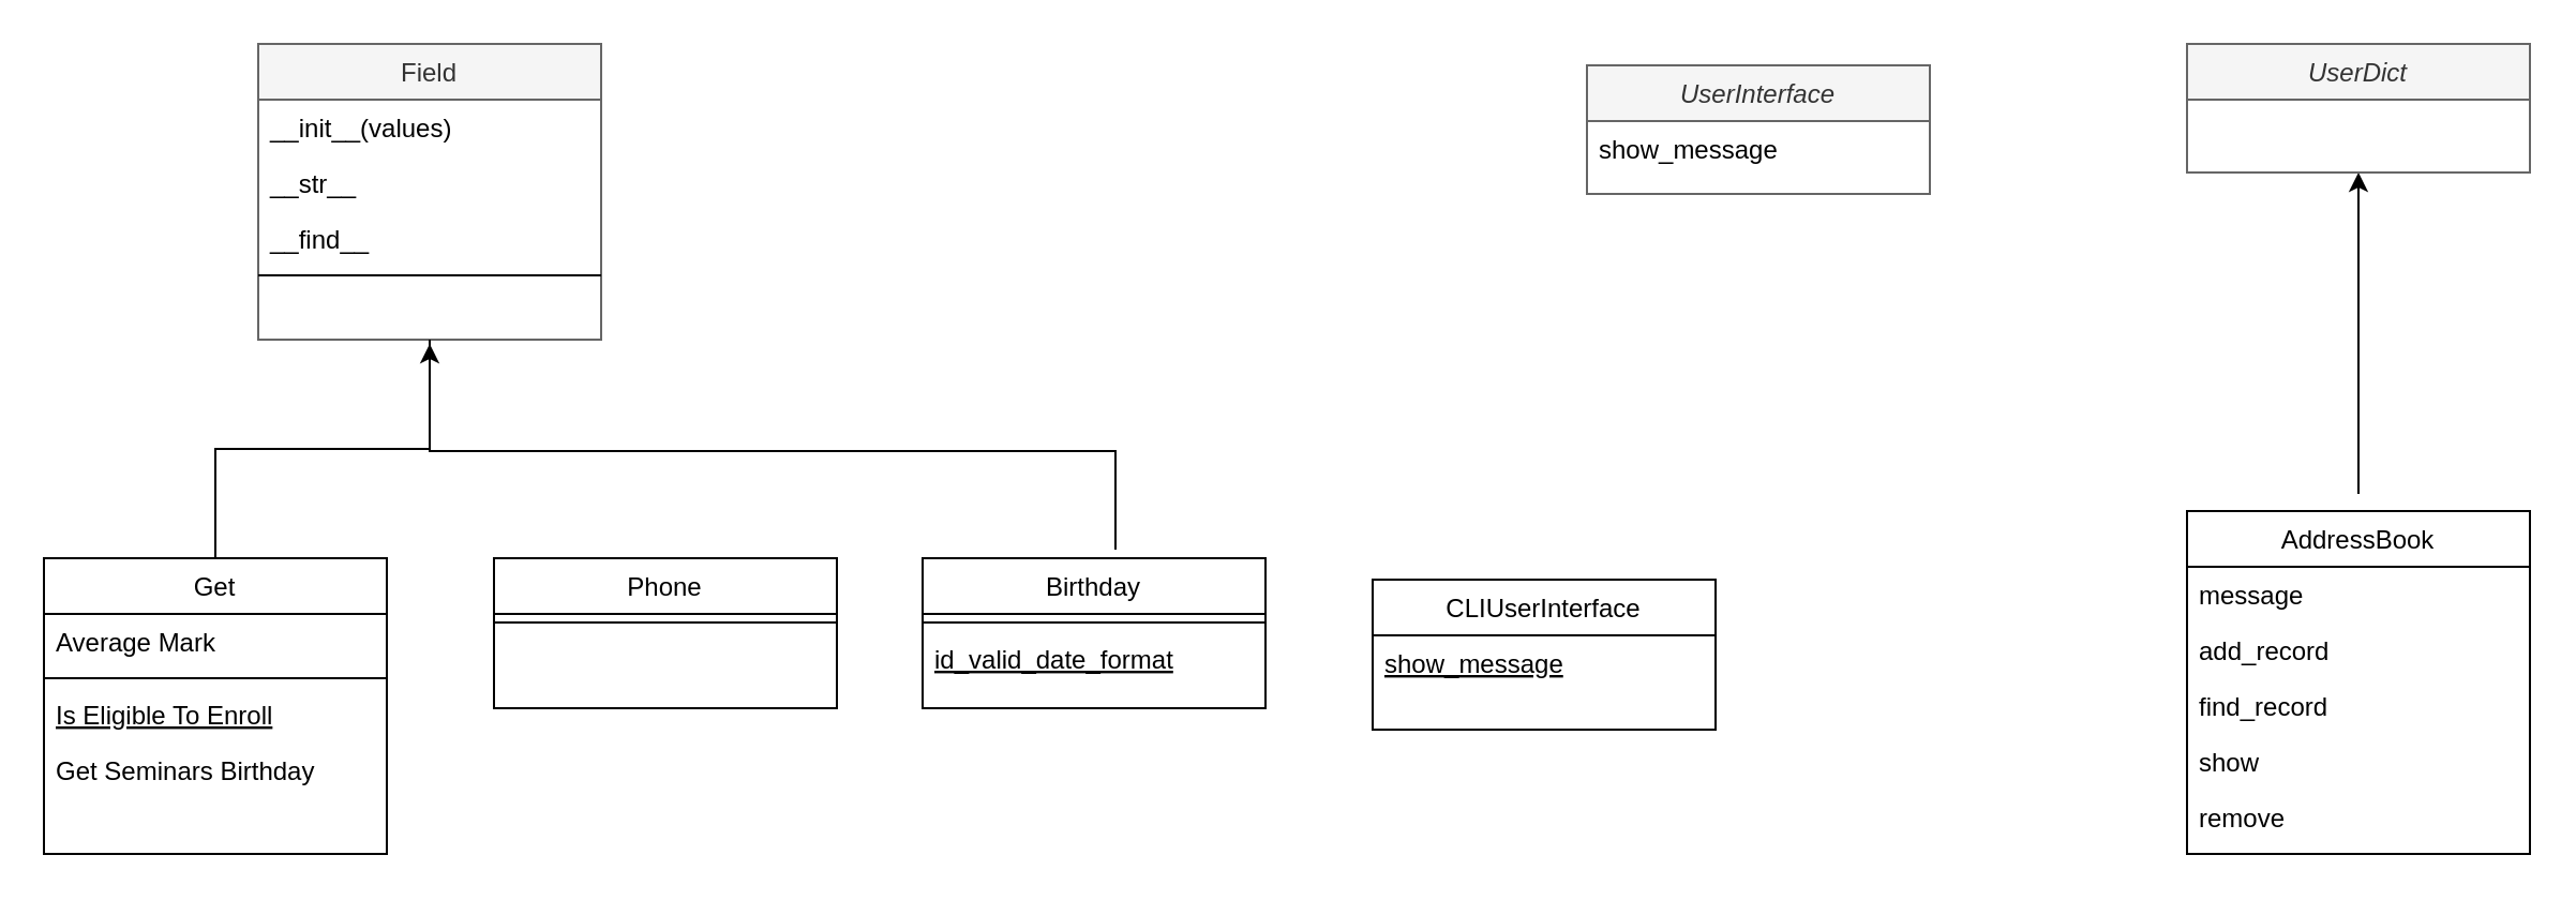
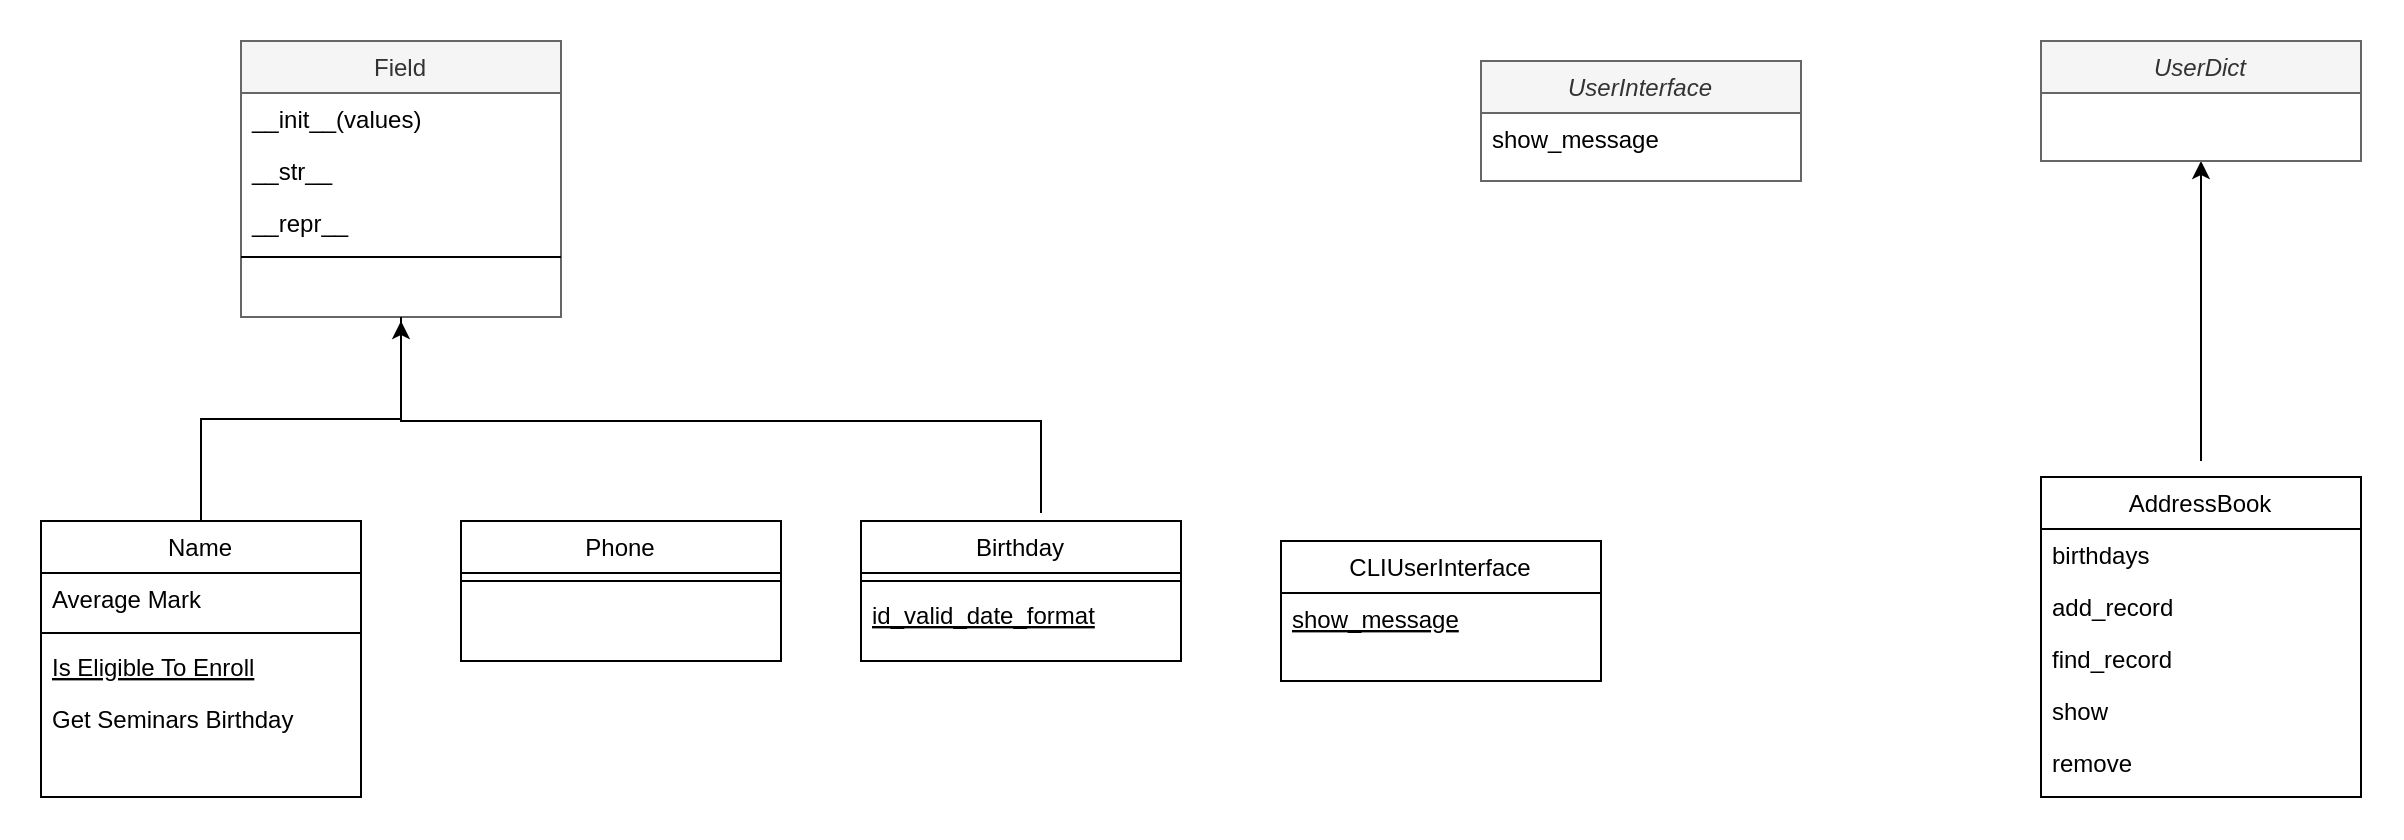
  <mxCell id="0" />
  <mxCell id="1" parent="0" />
  <mxCell id="2" value="Field" style="swimlane;fontStyle=0;align=center;verticalAlign=top;childLayout=stackLayout;horizontal=1;startSize=26;horizontalStack=0;resizeParent=1;resizeLast=0;collapsible=1;marginBottom=0;rounded=0;shadow=0;strokeWidth=1;fillColor=#f5f5f5;fontColor=#333333;strokeColor=#666666;" vertex="1" parent="1"><mxGeometry x="120" y="20" width="160" height="138" as="geometry"><mxRectangle x="230" y="140" width="160" height="26" as="alternateBounds" /></mxGeometry></mxCell>
  <mxCell id="3" value="__init__(values)" style="text;align=left;verticalAlign=top;spacingLeft=4;spacingRight=4;overflow=hidden;rotatable=0;points=[[0,0.5],[1,0.5]];portConstraint=eastwest;" vertex="1" parent="2"><mxGeometry y="26" width="160" height="26" as="geometry" /></mxCell>
  <mxCell id="4" value="__str__" style="text;align=left;verticalAlign=top;spacingLeft=4;spacingRight=4;overflow=hidden;rotatable=0;points=[[0,0.5],[1,0.5]];portConstraint=eastwest;rounded=0;shadow=0;html=0;" vertex="1" parent="2"><mxGeometry y="52" width="160" height="26" as="geometry" /></mxCell>
- <mxCell id="5" value="__find__" style="text;align=left;verticalAlign=top;spacingLeft=4;spacingRight=4;overflow=hidden;rotatable=0;points=[[0,0.5],[1,0.5]];portConstraint=eastwest;rounded=0;shadow=0;html=0;" vertex="1" parent="2"><mxGeometry y="78" width="160" height="26" as="geometry" /></mxCell>
+ <mxCell id="5" value="__repr__" style="text;align=left;verticalAlign=top;spacingLeft=4;spacingRight=4;overflow=hidden;rotatable=0;points=[[0,0.5],[1,0.5]];portConstraint=eastwest;rounded=0;shadow=0;html=0;" vertex="1" parent="2"><mxGeometry y="78" width="160" height="26" as="geometry" /></mxCell>
  <mxCell id="6" value="" style="line;html=1;strokeWidth=1;align=left;verticalAlign=middle;spacingTop=-1;spacingLeft=3;spacingRight=3;rotatable=0;labelPosition=right;points=[];portConstraint=eastwest;" vertex="1" parent="2"><mxGeometry y="104" width="160" height="8" as="geometry" /></mxCell>
- <mxCell id="7" value="Get" style="swimlane;fontStyle=0;align=center;verticalAlign=top;childLayout=stackLayout;horizontal=1;startSize=26;horizontalStack=0;resizeParent=1;resizeLast=0;collapsible=1;marginBottom=0;rounded=0;shadow=0;strokeWidth=1;" vertex="1" parent="1"><mxGeometry x="20" y="260" width="160" height="138" as="geometry"><mxRectangle x="130" y="380" width="160" height="26" as="alternateBounds" /></mxGeometry></mxCell>
+ <mxCell id="7" value="Name" style="swimlane;fontStyle=0;align=center;verticalAlign=top;childLayout=stackLayout;horizontal=1;startSize=26;horizontalStack=0;resizeParent=1;resizeLast=0;collapsible=1;marginBottom=0;rounded=0;shadow=0;strokeWidth=1;" vertex="1" parent="1"><mxGeometry x="20" y="260" width="160" height="138" as="geometry"><mxRectangle x="130" y="380" width="160" height="26" as="alternateBounds" /></mxGeometry></mxCell>
  <mxCell id="8" value="Average Mark" style="text;align=left;verticalAlign=top;spacingLeft=4;spacingRight=4;overflow=hidden;rotatable=0;points=[[0,0.5],[1,0.5]];portConstraint=eastwest;rounded=0;shadow=0;html=0;" vertex="1" parent="7"><mxGeometry y="26" width="160" height="26" as="geometry" /></mxCell>
  <mxCell id="9" value="" style="line;html=1;strokeWidth=1;align=left;verticalAlign=middle;spacingTop=-1;spacingLeft=3;spacingRight=3;rotatable=0;labelPosition=right;points=[];portConstraint=eastwest;" vertex="1" parent="7"><mxGeometry y="52" width="160" height="8" as="geometry" /></mxCell>
  <mxCell id="10" value="Is Eligible To Enroll" style="text;align=left;verticalAlign=top;spacingLeft=4;spacingRight=4;overflow=hidden;rotatable=0;points=[[0,0.5],[1,0.5]];portConstraint=eastwest;fontStyle=4" vertex="1" parent="7"><mxGeometry y="60" width="160" height="26" as="geometry" /></mxCell>
  <mxCell id="11" value="Get Seminars Birthday" style="text;align=left;verticalAlign=top;spacingLeft=4;spacingRight=4;overflow=hidden;rotatable=0;points=[[0,0.5],[1,0.5]];portConstraint=eastwest;" vertex="1" parent="7"><mxGeometry y="86" width="160" height="26" as="geometry" /></mxCell>
  <mxCell id="12" value="" style="endArrow=none;endSize=10;endFill=0;shadow=0;strokeWidth=1;rounded=0;curved=0;edgeStyle=elbowEdgeStyle;elbow=vertical;" edge="1" parent="1" source="7" target="2"><mxGeometry width="160" relative="1" as="geometry"><mxPoint x="100" y="103" as="sourcePoint" /><mxPoint x="100" y="103" as="targetPoint" /></mxGeometry></mxCell>
  <mxCell id="13" value="Phone" style="swimlane;fontStyle=0;align=center;verticalAlign=top;childLayout=stackLayout;horizontal=1;startSize=26;horizontalStack=0;resizeParent=1;resizeLast=0;collapsible=1;marginBottom=0;rounded=0;shadow=0;strokeWidth=1;" vertex="1" parent="1"><mxGeometry x="230" y="260" width="160" height="70" as="geometry"><mxRectangle x="340" y="380" width="170" height="26" as="alternateBounds" /></mxGeometry></mxCell>
  <mxCell id="14" value="" style="line;html=1;strokeWidth=1;align=left;verticalAlign=middle;spacingTop=-1;spacingLeft=3;spacingRight=3;rotatable=0;labelPosition=right;points=[];portConstraint=eastwest;" vertex="1" parent="13"><mxGeometry y="26" width="160" height="8" as="geometry" /></mxCell>
  <mxCell id="15" value="Birthday" style="swimlane;fontStyle=0;align=center;verticalAlign=top;childLayout=stackLayout;horizontal=1;startSize=26;horizontalStack=0;resizeParent=1;resizeLast=0;collapsible=1;marginBottom=0;rounded=0;shadow=0;strokeWidth=1;" vertex="1" parent="1"><mxGeometry x="430" y="260" width="160" height="70" as="geometry"><mxRectangle x="340" y="380" width="170" height="26" as="alternateBounds" /></mxGeometry></mxCell>
  <mxCell id="16" value="" style="line;html=1;strokeWidth=1;align=left;verticalAlign=middle;spacingTop=-1;spacingLeft=3;spacingRight=3;rotatable=0;labelPosition=right;points=[];portConstraint=eastwest;" vertex="1" parent="15"><mxGeometry y="26" width="160" height="8" as="geometry" /></mxCell>
  <mxCell id="17" value="id_valid_date_format" style="text;align=left;verticalAlign=top;spacingLeft=4;spacingRight=4;overflow=hidden;rotatable=0;points=[[0,0.5],[1,0.5]];portConstraint=eastwest;fontStyle=4" vertex="1" parent="15"><mxGeometry y="34" width="160" height="26" as="geometry" /></mxCell>
  <mxCell id="18" value="" style="endArrow=classic;html=1;rounded=0;" edge="1" parent="1"><mxGeometry width="50" height="50" relative="1" as="geometry"><mxPoint x="520" y="256" as="sourcePoint" /><mxPoint x="200" y="160" as="targetPoint" /><Array as="points"><mxPoint x="520" y="210" /><mxPoint x="310" y="210" /><mxPoint x="200" y="210" /></Array></mxGeometry></mxCell>
  <mxCell id="19" value="UserInterface" style="swimlane;fontStyle=2;align=center;verticalAlign=top;childLayout=stackLayout;horizontal=1;startSize=26;horizontalStack=0;resizeParent=1;resizeLast=0;collapsible=1;marginBottom=0;rounded=0;shadow=0;strokeWidth=1;fillColor=#f5f5f5;fontColor=#333333;strokeColor=#666666;" vertex="1" parent="1"><mxGeometry x="740" y="30" width="160" height="60" as="geometry"><mxRectangle x="230" y="140" width="160" height="26" as="alternateBounds" /></mxGeometry></mxCell>
  <mxCell id="20" value="show_message" style="text;align=left;verticalAlign=top;spacingLeft=4;spacingRight=4;overflow=hidden;rotatable=0;points=[[0,0.5],[1,0.5]];portConstraint=eastwest;" vertex="1" parent="19"><mxGeometry y="26" width="160" height="26" as="geometry" /></mxCell>
  <mxCell id="21" value="CLIUserInterface" style="swimlane;fontStyle=0;align=center;verticalAlign=top;childLayout=stackLayout;horizontal=1;startSize=26;horizontalStack=0;resizeParent=1;resizeLast=0;collapsible=1;marginBottom=0;rounded=0;shadow=0;strokeWidth=1;" vertex="1" parent="1"><mxGeometry x="640" y="270" width="160" height="70" as="geometry"><mxRectangle x="130" y="380" width="160" height="26" as="alternateBounds" /></mxGeometry></mxCell>
  <mxCell id="22" value="show_message" style="text;align=left;verticalAlign=top;spacingLeft=4;spacingRight=4;overflow=hidden;rotatable=0;points=[[0,0.5],[1,0.5]];portConstraint=eastwest;fontStyle=4" vertex="1" parent="21"><mxGeometry y="26" width="160" height="26" as="geometry" /></mxCell>
  <mxCell id="23" value="AddressBook" style="swimlane;fontStyle=0;align=center;verticalAlign=top;childLayout=stackLayout;horizontal=1;startSize=26;horizontalStack=0;resizeParent=1;resizeLast=0;collapsible=1;marginBottom=0;rounded=0;shadow=0;strokeWidth=1;" vertex="1" parent="1"><mxGeometry x="1020" y="238" width="160" height="160" as="geometry"><mxRectangle x="230" y="140" width="160" height="26" as="alternateBounds" /></mxGeometry></mxCell>
- <mxCell id="24" value="message" style="text;align=left;verticalAlign=top;spacingLeft=4;spacingRight=4;overflow=hidden;rotatable=0;points=[[0,0.5],[1,0.5]];portConstraint=eastwest;" vertex="1" parent="23"><mxGeometry y="26" width="160" height="26" as="geometry" /></mxCell>
+ <mxCell id="24" value="birthdays" style="text;align=left;verticalAlign=top;spacingLeft=4;spacingRight=4;overflow=hidden;rotatable=0;points=[[0,0.5],[1,0.5]];portConstraint=eastwest;" vertex="1" parent="23"><mxGeometry y="26" width="160" height="26" as="geometry" /></mxCell>
  <mxCell id="25" value="add_record" style="text;align=left;verticalAlign=top;spacingLeft=4;spacingRight=4;overflow=hidden;rotatable=0;points=[[0,0.5],[1,0.5]];portConstraint=eastwest;" vertex="1" parent="23"><mxGeometry y="52" width="160" height="26" as="geometry" /></mxCell>
  <mxCell id="26" value="find_record" style="text;align=left;verticalAlign=top;spacingLeft=4;spacingRight=4;overflow=hidden;rotatable=0;points=[[0,0.5],[1,0.5]];portConstraint=eastwest;" vertex="1" parent="23"><mxGeometry y="78" width="160" height="26" as="geometry" /></mxCell>
  <mxCell id="27" value="show" style="text;align=left;verticalAlign=top;spacingLeft=4;spacingRight=4;overflow=hidden;rotatable=0;points=[[0,0.5],[1,0.5]];portConstraint=eastwest;" vertex="1" parent="23"><mxGeometry y="104" width="160" height="26" as="geometry" /></mxCell>
  <mxCell id="28" value="remove" style="text;align=left;verticalAlign=top;spacingLeft=4;spacingRight=4;overflow=hidden;rotatable=0;points=[[0,0.5],[1,0.5]];portConstraint=eastwest;" vertex="1" parent="23"><mxGeometry y="130" width="160" height="26" as="geometry" /></mxCell>
  <mxCell id="29" value="" style="endArrow=classic;html=1;rounded=0;" edge="1" parent="1"><mxGeometry width="50" height="50" relative="1" as="geometry"><mxPoint x="1100" y="230" as="sourcePoint" /><mxPoint x="1100" y="80" as="targetPoint" /></mxGeometry></mxCell>
  <mxCell id="30" value="UserDict" style="swimlane;fontStyle=2;align=center;verticalAlign=top;childLayout=stackLayout;horizontal=1;startSize=26;horizontalStack=0;resizeParent=1;resizeLast=0;collapsible=1;marginBottom=0;rounded=0;shadow=0;strokeWidth=1;fillColor=#f5f5f5;fontColor=#333333;strokeColor=#666666;" vertex="1" parent="1"><mxGeometry x="1020" y="20" width="160" height="60" as="geometry"><mxRectangle x="230" y="140" width="160" height="26" as="alternateBounds" /></mxGeometry></mxCell>
